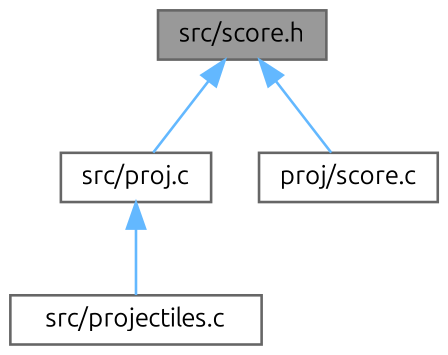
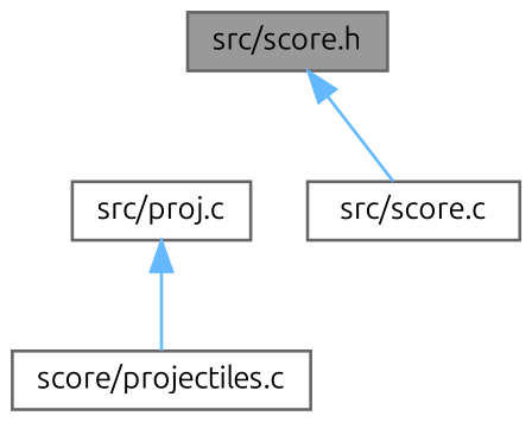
  digraph {
    fontname=Ubuntu
    node [color=grey40 fillcolor=white fontname=Ubuntu fontsize=10 shape=box style=filled]
    edge [color=steelblue1 dir=back fontname=Ubuntu fontsize=10 labelfontname=Helvetica labelfontsize=10 style=solid]
    n1 [color=gray40 fillcolor=grey60 fontcolor=black height=0.2 label="src/score.h" width=0.4]
    n2 [height=0.2 label="src/proj.c" width=0.4]
-   n3 [height=0.2 label="proj/score.c" width=0.4]
-   n4 [height=0.2 label="src/projectiles.c" width=0.4]
-   n1 -> n2
+   n3 [height=0.2 label="src/score.c" width=0.4]
+   n4 [height=0.2 label="score/projectiles.c" width=0.4]
    n1 -> n3
    n2 -> n4
  }
